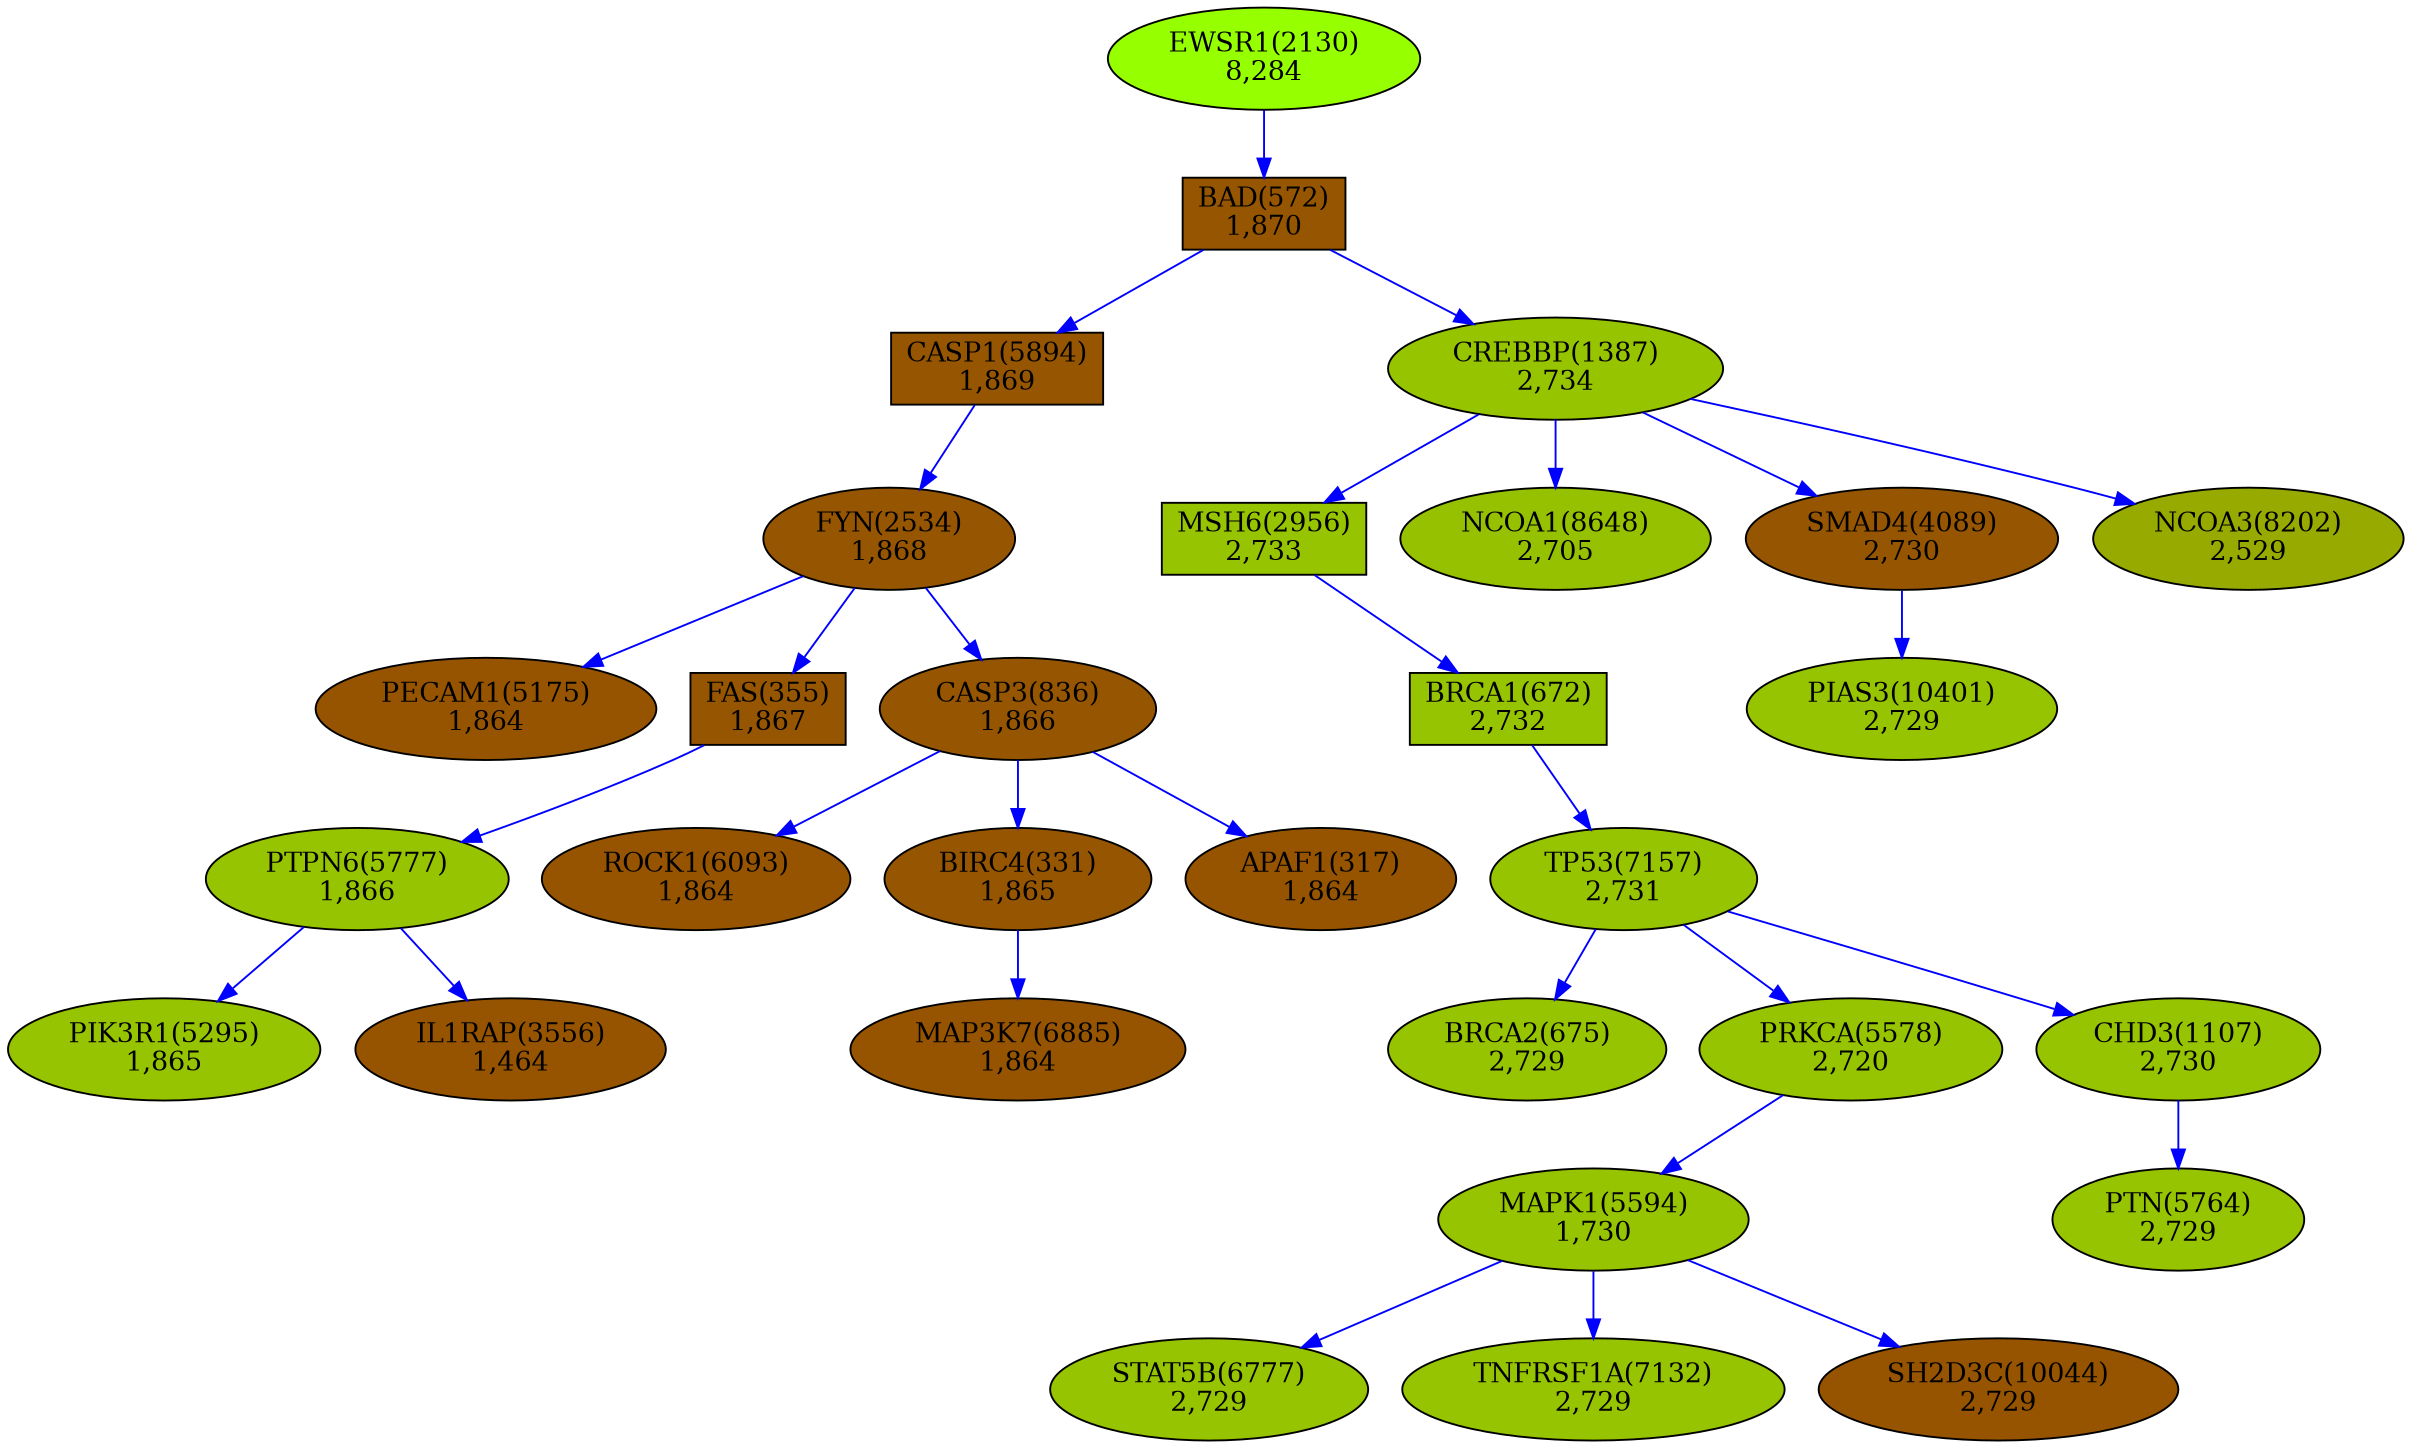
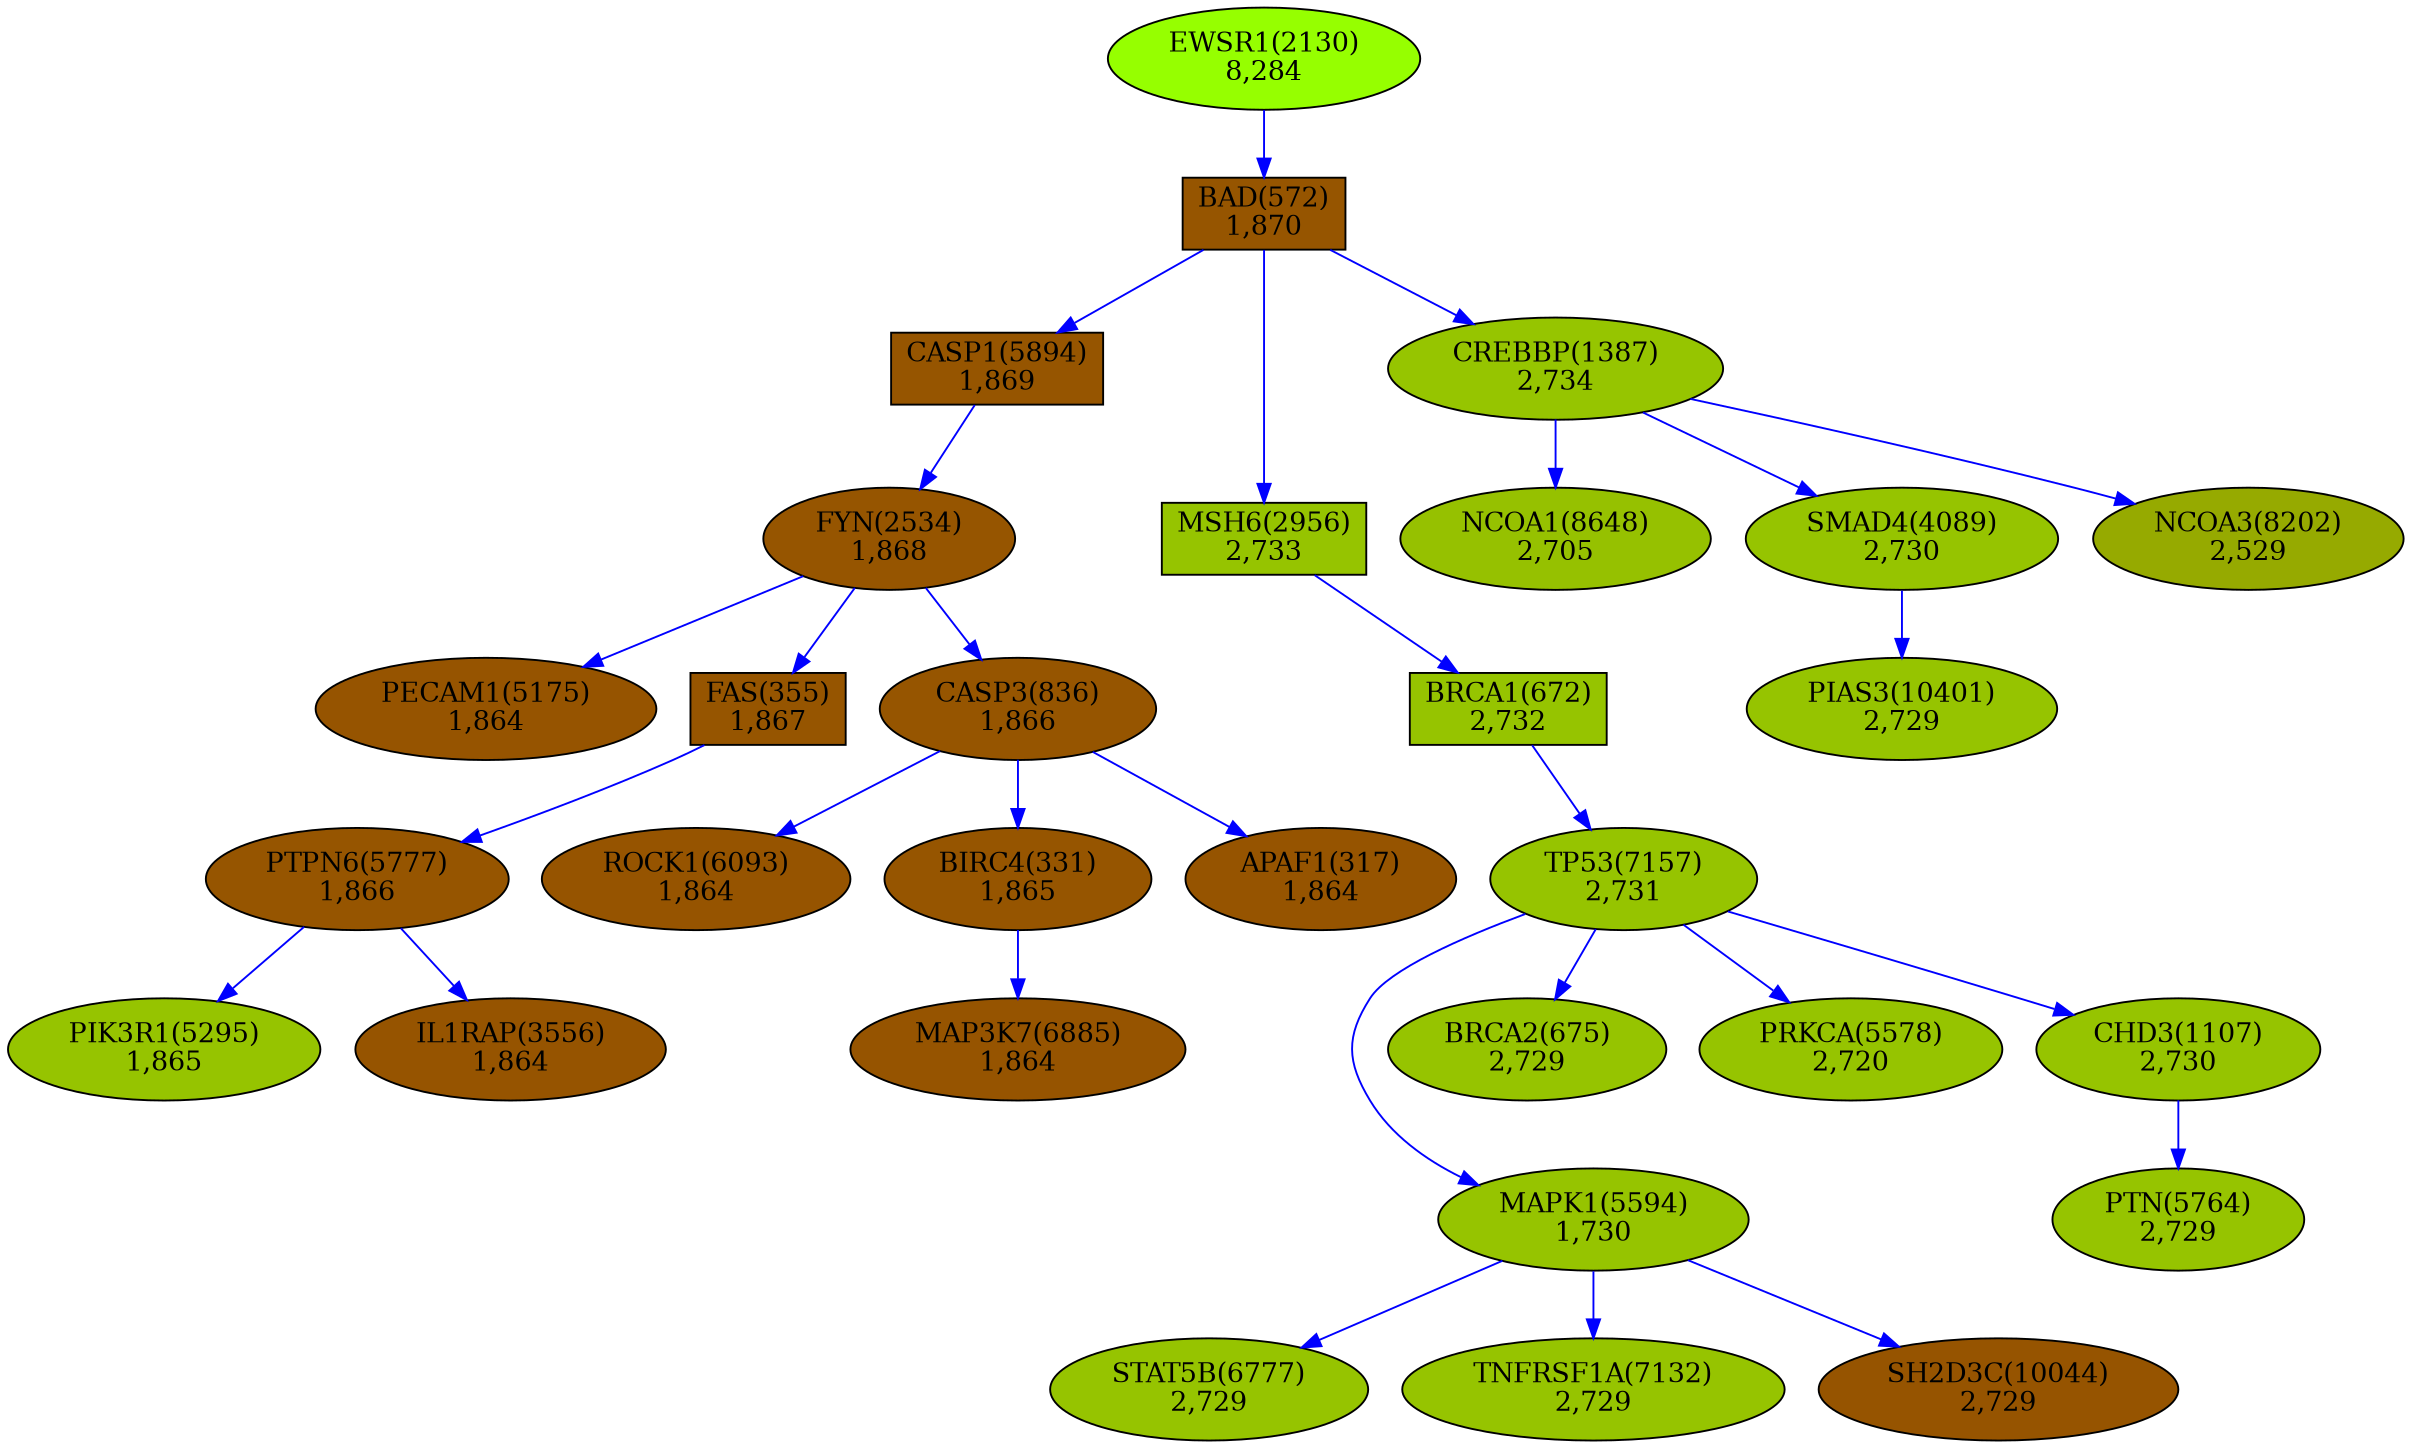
  digraph {
    node [fillcolor="#96c400" shape=ellipse style=filled]
    edge [color=blue]
    n1 [fillcolor="#965500" label="BIRC4(331)\n1,865"]
    n2 [fillcolor="#965400" label="MAP3K7(6885)\n1,864"]
    n3 [fillcolor="#965500" label="FAS(355)\n1,867" shape=box]
-   n4 [label="PTPN6(5777)\n1,866"]
-   n5 [fillcolor="#965400" label="IL1RAP(3556)\n1,464"]
+   n4 [fillcolor="#965500" label="PTPN6(5777)\n1,866"]
+   n5 [fillcolor="#965400" label="IL1RAP(3556)\n1,864"]
    n6 [label="PIK3R1(5295)\n1,865"]
    n7 [fillcolor="#965400" label="APAF1(317)\n1,864"]
    n8 [fillcolor="#965500" label="BAD(572)\n1,870" shape=box]
    n9 [fillcolor="#965500" label="CASP1(5894)\n1,869" shape=box]
    n10 [fillcolor="#96c500" label="CREBBP(1387)\n2,734"]
    n11 [fillcolor="#965500" label="FYN(2534)\n1,868"]
    n12 [label="BRCA1(672)\n2,732" shape=box]
    n13 [label="TP53(7157)\n2,731"]
    n14 [label="BRCA2(675)\n2,729"]
    n15 [label="CHD3(1107)\n2,730"]
    n16 [label="PRKCA(5578)\n2,720"]
    n17 [label="MAPK1(5594)\n1,730"]
    n18 [fillcolor="#965500" label="CASP3(836)\n1,866"]
    n19 [fillcolor="#965400" label="ROCK1(6093)\n1,864"]
    n20 [label="PTN(5764)\n2,729"]
-   n21 [fillcolor="#965500" label="SMAD4(4089)\n2,730"]
+   n21 [label="SMAD4(4089)\n2,730"]
    n22 [label="MSH6(2956)\n2,733" shape=box]
    n23 [fillcolor="#96aa00" label="NCOA3(8202)\n2,529"]
    n24 [fillcolor="#96c100" label="NCOA1(8648)\n2,705"]
    n25 [label="PIAS3(10401)\n2,729"]
    n26 [fillcolor="#96ff00" label="EWSR1(2130)\n8,284"]
    n27 [fillcolor="#965400" label="PECAM1(5175)\n1,864"]
    n28 [label="STAT5B(6777)\n2,729"]
    n29 [label="TNFRSF1A(7132)\n2,729"]
    n30 [fillcolor="#965400" label="SH2D3C(10044)\n2,729"]
    n1 -> n2
    n3 -> n4
    n4 -> n5
    n4 -> n6
    n8 -> n9
    n8 -> n10
    n9 -> n11
    n10 -> n21
-   n10 -> n22
+   n8 -> n22
    n10 -> n23
    n10 -> n24
    n11 -> n3
    n11 -> n18
    n11 -> n27
    n12 -> n13
    n13 -> n14
    n13 -> n15
    n13 -> n16
-   n16 -> n17
+   n13 -> n17
    n15 -> n20
    n17 -> n28
    n17 -> n29
    n17 -> n30
    n18 -> n1
    n18 -> n7
    n18 -> n19
    n21 -> n25
    n22 -> n12
    n26 -> n8
  }
